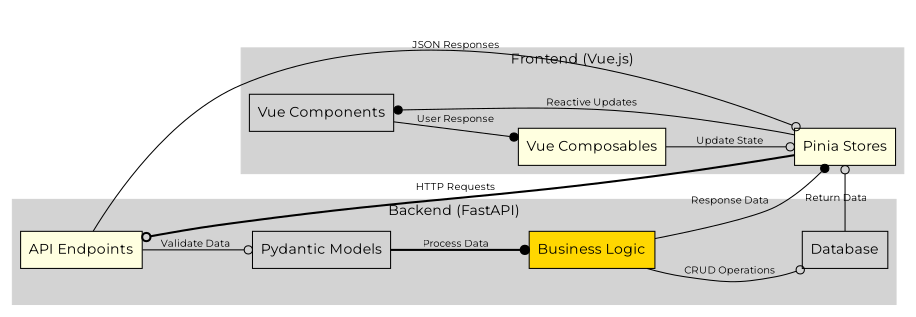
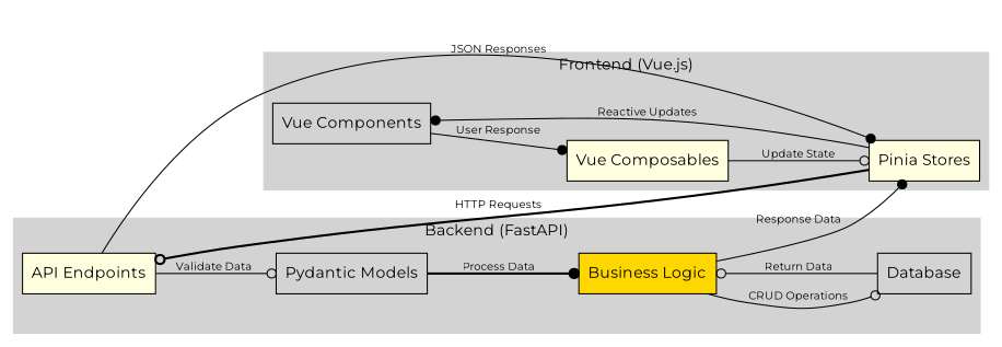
  digraph {
    fontname=Montserrat
    rankdir=LR
    node [fillcolor=lightgrey fontname=Montserrat shape=box style=filled]
    edge [arrowhead=odot fontname=Montserrat fontsize=10 style=solid]
    n1 [label="Vue Components"]
    n2 [fillcolor=lightyellow label="Vue Composables"]
    n3 [fillcolor=lightyellow label="Pinia Stores"]
    n4 [fillcolor=lightyellow label="API Endpoints"]
    n5 [label="Pydantic Models"]
    n6 [fillcolor=gold label="Business Logic"]
    n7 [label=Database]
    subgraph cluster_1 {
      color=lightgrey
      label="Frontend (Vue.js)"
      style=filled
      n1
      n2
      n3
    }
    subgraph cluster_2 {
      color=lightgrey
      label="Backend (FastAPI)"
      style=filled
      n4
      n5
      n6
      n7
    }
    n1 -> n2 [arrowhead=dot label="User Response"]
    n2 -> n3 [label="Update State"]
    n3 -> n1 [arrowhead=dot label="Reactive Updates"]
    n3 -> n4 [label="HTTP Requests" style=bold]
-   n4 -> n3 [label="JSON Responses"]
+   n4 -> n3 [arrowhead=dot label="JSON Responses"]
    n4 -> n5 [label="Validate Data"]
    n5 -> n6 [arrowhead=dot label="Process Data" style=bold]
    n6 -> n3 [arrowhead=dot label="Response Data"]
    n6 -> n7 [label="CRUD Operations"]
-   n7 -> n3 [label="Return Data"]
+   n7 -> n6 [label="Return Data"]
  }
